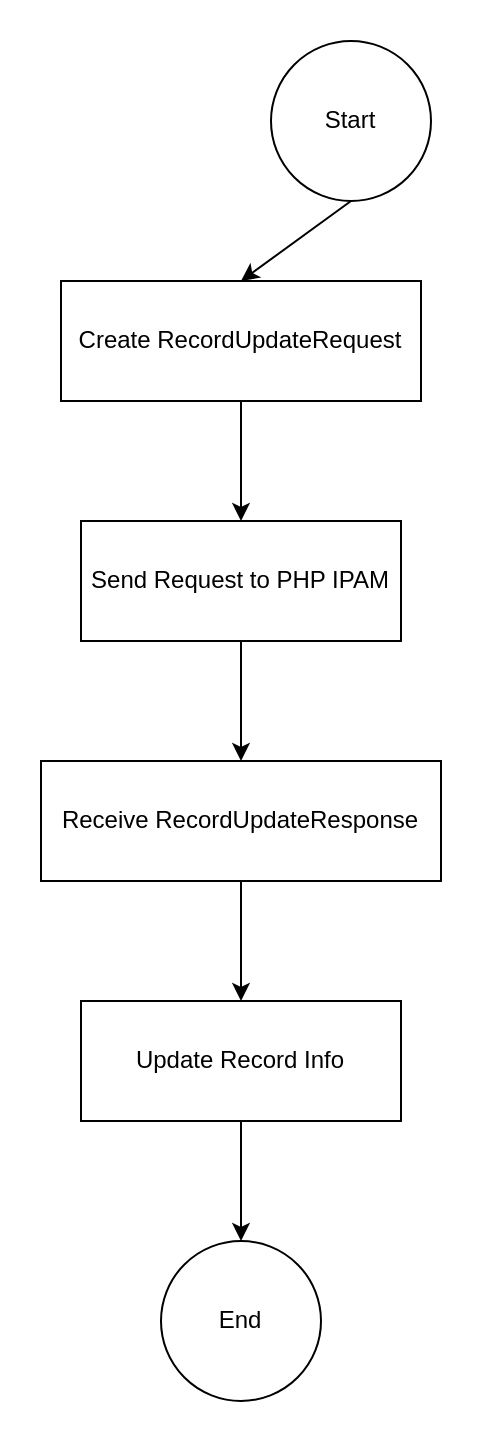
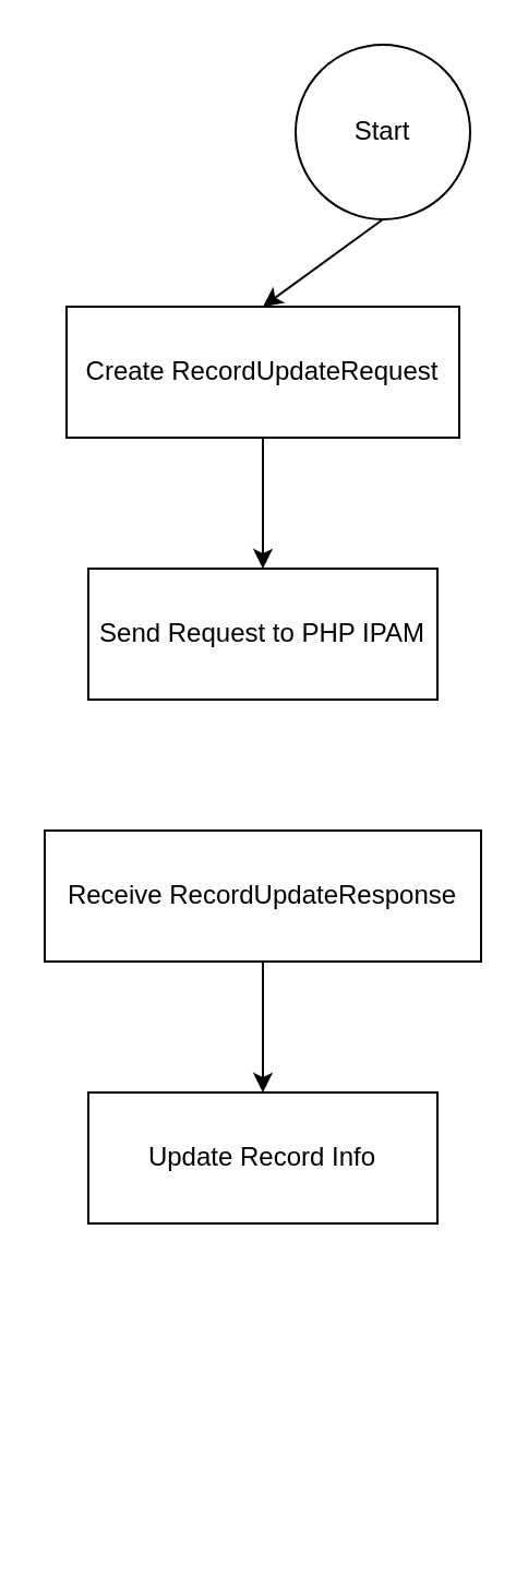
  <mxCell id="0" />
  <mxCell id="1" parent="0" />
  <mxCell id="2" style="edgeStyle=none;html=1;exitX=0.5;exitY=1;exitDx=0;exitDy=0;entryX=0.5;entryY=0;entryDx=0;entryDy=0;" edge="1" parent="1" source="3" target="5"><mxGeometry relative="1" as="geometry" /></mxCell>
  <mxCell id="3" value="Start" style="ellipse;whiteSpace=wrap;html=1;aspect=fixed;" parent="1" vertex="1"><mxGeometry x="135" y="20" width="80" height="80" as="geometry" /></mxCell>
  <mxCell id="4" style="edgeStyle=none;html=1;exitX=0.5;exitY=1;exitDx=0;exitDy=0;entryX=0.5;entryY=0;entryDx=0;entryDy=0;" edge="1" parent="1" source="5" target="7"><mxGeometry relative="1" as="geometry" /></mxCell>
  <mxCell id="5" value="Create RecordUpdateRequest" style="rounded=0;whiteSpace=wrap;html=1;" parent="1" vertex="1"><mxGeometry x="30" y="140" width="180" height="60" as="geometry" /></mxCell>
- <mxCell id="6" style="edgeStyle=none;html=1;exitX=0.5;exitY=1;exitDx=0;exitDy=0;entryX=0.5;entryY=0;entryDx=0;entryDy=0;" edge="1" parent="1" source="7" target="9"><mxGeometry relative="1" as="geometry" /></mxCell>
  <mxCell id="7" value="Send Request to PHP IPAM" style="rounded=0;whiteSpace=wrap;html=1;" parent="1" vertex="1"><mxGeometry x="40" y="260" width="160" height="60" as="geometry" /></mxCell>
  <mxCell id="8" style="edgeStyle=none;html=1;exitX=0.5;exitY=1;exitDx=0;exitDy=0;entryX=0.5;entryY=0;entryDx=0;entryDy=0;" edge="1" parent="1" source="9" target="11"><mxGeometry relative="1" as="geometry" /></mxCell>
  <mxCell id="9" value="Receive RecordUpdateResponse" style="rounded=0;whiteSpace=wrap;html=1;" parent="1" vertex="1"><mxGeometry x="20" y="380" width="200" height="60" as="geometry" /></mxCell>
- <mxCell id="10" style="edgeStyle=none;html=1;exitX=0.5;exitY=1;exitDx=0;exitDy=0;entryX=0.5;entryY=0;entryDx=0;entryDy=0;" edge="1" parent="1" source="11" target="12"><mxGeometry relative="1" as="geometry" /></mxCell>
  <mxCell id="11" value="Update Record Info" style="rounded=0;whiteSpace=wrap;html=1;" parent="1" vertex="1"><mxGeometry x="40" y="500" width="160" height="60" as="geometry" /></mxCell>
- <mxCell id="12" value="End" style="ellipse;whiteSpace=wrap;html=1;aspect=fixed;" parent="1" vertex="1"><mxGeometry x="80" y="620" width="80" height="80" as="geometry" /></mxCell>
